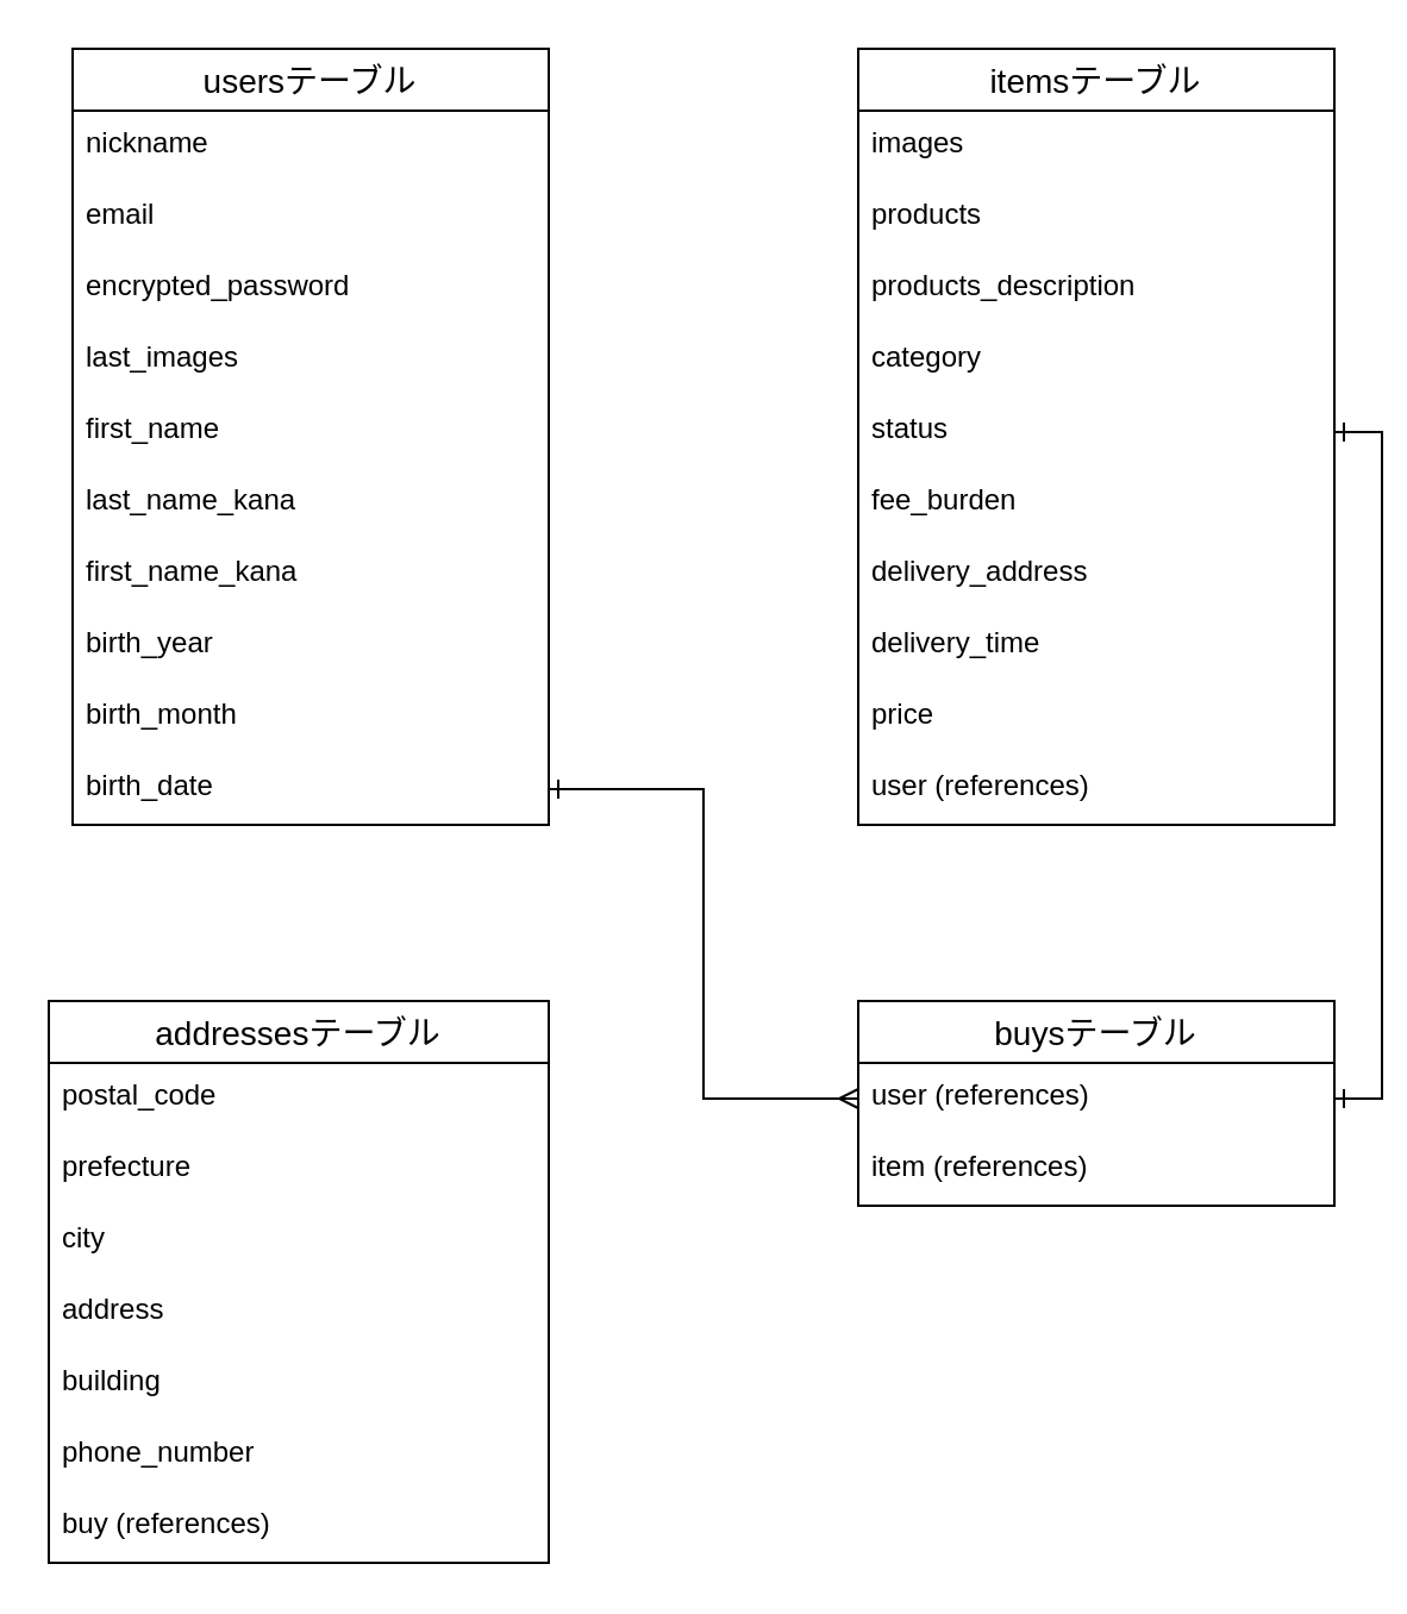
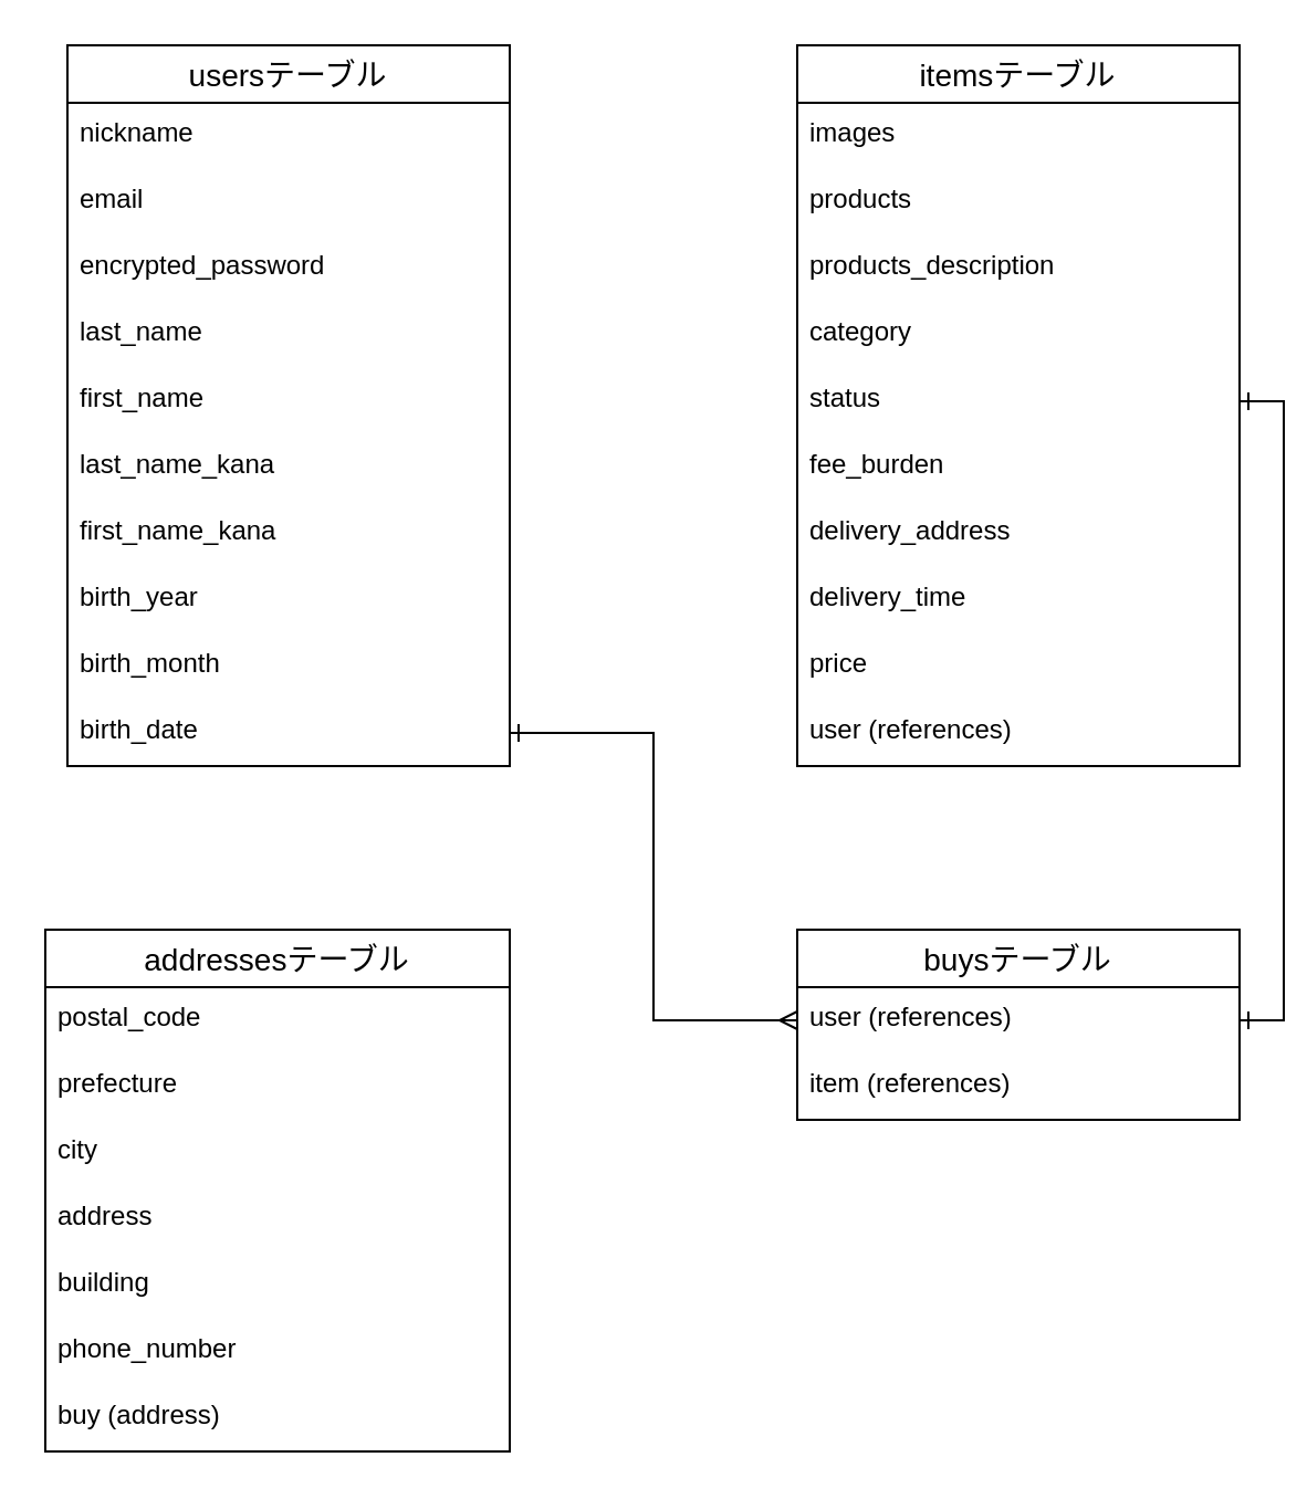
  <mxCell id="0" />
  <mxCell id="1" parent="0" />
  <mxCell id="2" value="usersテーブル" style="swimlane;fontStyle=0;childLayout=stackLayout;horizontal=1;startSize=26;horizontalStack=0;resizeParent=1;resizeParentMax=0;resizeLast=0;collapsible=1;marginBottom=0;align=center;fontSize=14;" vertex="1" parent="1"><mxGeometry x="30" y="20" width="200" height="326" as="geometry" /></mxCell>
  <mxCell id="3" value="nickname" style="text;strokeColor=none;fillColor=none;spacingLeft=4;spacingRight=4;overflow=hidden;rotatable=0;points=[[0,0.5],[1,0.5]];portConstraint=eastwest;fontSize=12;" vertex="1" parent="2"><mxGeometry y="26" width="200" height="30" as="geometry" /></mxCell>
  <mxCell id="4" value="email" style="text;strokeColor=none;fillColor=none;spacingLeft=4;spacingRight=4;overflow=hidden;rotatable=0;points=[[0,0.5],[1,0.5]];portConstraint=eastwest;fontSize=12;" vertex="1" parent="2"><mxGeometry y="56" width="200" height="30" as="geometry" /></mxCell>
  <mxCell id="5" value="encrypted_password " style="text;strokeColor=none;fillColor=none;spacingLeft=4;spacingRight=4;overflow=hidden;rotatable=0;points=[[0,0.5],[1,0.5]];portConstraint=eastwest;fontSize=12;" vertex="1" parent="2"><mxGeometry y="86" width="200" height="30" as="geometry" /></mxCell>
- <mxCell id="6" value="last_images" style="text;strokeColor=none;fillColor=none;spacingLeft=4;spacingRight=4;overflow=hidden;rotatable=0;points=[[0,0.5],[1,0.5]];portConstraint=eastwest;fontSize=12;" vertex="1" parent="2"><mxGeometry y="116" width="200" height="30" as="geometry" /></mxCell>
+ <mxCell id="6" value="last_name" style="text;strokeColor=none;fillColor=none;spacingLeft=4;spacingRight=4;overflow=hidden;rotatable=0;points=[[0,0.5],[1,0.5]];portConstraint=eastwest;fontSize=12;" vertex="1" parent="2"><mxGeometry y="116" width="200" height="30" as="geometry" /></mxCell>
  <mxCell id="7" value="first_name" style="text;strokeColor=none;fillColor=none;spacingLeft=4;spacingRight=4;overflow=hidden;rotatable=0;points=[[0,0.5],[1,0.5]];portConstraint=eastwest;fontSize=12;" vertex="1" parent="2"><mxGeometry y="146" width="200" height="30" as="geometry" /></mxCell>
  <mxCell id="8" value="last_name_kana" style="text;strokeColor=none;fillColor=none;spacingLeft=4;spacingRight=4;overflow=hidden;rotatable=0;points=[[0,0.5],[1,0.5]];portConstraint=eastwest;fontSize=12;" vertex="1" parent="2"><mxGeometry y="176" width="200" height="30" as="geometry" /></mxCell>
  <mxCell id="9" value="first_name_kana" style="text;strokeColor=none;fillColor=none;spacingLeft=4;spacingRight=4;overflow=hidden;rotatable=0;points=[[0,0.5],[1,0.5]];portConstraint=eastwest;fontSize=12;" vertex="1" parent="2"><mxGeometry y="206" width="200" height="30" as="geometry" /></mxCell>
  <mxCell id="10" value="birth_year" style="text;strokeColor=none;fillColor=none;spacingLeft=4;spacingRight=4;overflow=hidden;rotatable=0;points=[[0,0.5],[1,0.5]];portConstraint=eastwest;fontSize=12;" vertex="1" parent="2"><mxGeometry y="236" width="200" height="30" as="geometry" /></mxCell>
  <mxCell id="11" value="birth_month" style="text;strokeColor=none;fillColor=none;spacingLeft=4;spacingRight=4;overflow=hidden;rotatable=0;points=[[0,0.5],[1,0.5]];portConstraint=eastwest;fontSize=12;" vertex="1" parent="2"><mxGeometry y="266" width="200" height="30" as="geometry" /></mxCell>
  <mxCell id="12" value="birth_date" style="text;strokeColor=none;fillColor=none;spacingLeft=4;spacingRight=4;overflow=hidden;rotatable=0;points=[[0,0.5],[1,0.5]];portConstraint=eastwest;fontSize=12;" vertex="1" parent="2"><mxGeometry y="296" width="200" height="30" as="geometry" /></mxCell>
  <mxCell id="13" value="itemsテーブル" style="swimlane;fontStyle=0;childLayout=stackLayout;horizontal=1;startSize=26;horizontalStack=0;resizeParent=1;resizeParentMax=0;resizeLast=0;collapsible=1;marginBottom=0;align=center;fontSize=14;" vertex="1" parent="1"><mxGeometry x="360" y="20" width="200" height="326" as="geometry" /></mxCell>
  <mxCell id="14" value="images" style="text;strokeColor=none;fillColor=none;spacingLeft=4;spacingRight=4;overflow=hidden;rotatable=0;points=[[0,0.5],[1,0.5]];portConstraint=eastwest;fontSize=12;" vertex="1" parent="13"><mxGeometry y="26" width="200" height="30" as="geometry" /></mxCell>
  <mxCell id="15" value="products" style="text;strokeColor=none;fillColor=none;spacingLeft=4;spacingRight=4;overflow=hidden;rotatable=0;points=[[0,0.5],[1,0.5]];portConstraint=eastwest;fontSize=12;" vertex="1" parent="13"><mxGeometry y="56" width="200" height="30" as="geometry" /></mxCell>
  <mxCell id="16" value="products_description" style="text;strokeColor=none;fillColor=none;spacingLeft=4;spacingRight=4;overflow=hidden;rotatable=0;points=[[0,0.5],[1,0.5]];portConstraint=eastwest;fontSize=12;" vertex="1" parent="13"><mxGeometry y="86" width="200" height="30" as="geometry" /></mxCell>
  <mxCell id="17" value="category" style="text;strokeColor=none;fillColor=none;spacingLeft=4;spacingRight=4;overflow=hidden;rotatable=0;points=[[0,0.5],[1,0.5]];portConstraint=eastwest;fontSize=12;" vertex="1" parent="13"><mxGeometry y="116" width="200" height="30" as="geometry" /></mxCell>
  <mxCell id="18" value="status" style="text;strokeColor=none;fillColor=none;spacingLeft=4;spacingRight=4;overflow=hidden;rotatable=0;points=[[0,0.5],[1,0.5]];portConstraint=eastwest;fontSize=12;" vertex="1" parent="13"><mxGeometry y="146" width="200" height="30" as="geometry" /></mxCell>
  <mxCell id="19" value="fee_burden" style="text;strokeColor=none;fillColor=none;spacingLeft=4;spacingRight=4;overflow=hidden;rotatable=0;points=[[0,0.5],[1,0.5]];portConstraint=eastwest;fontSize=12;" vertex="1" parent="13"><mxGeometry y="176" width="200" height="30" as="geometry" /></mxCell>
  <mxCell id="20" value="delivery_address" style="text;strokeColor=none;fillColor=none;spacingLeft=4;spacingRight=4;overflow=hidden;rotatable=0;points=[[0,0.5],[1,0.5]];portConstraint=eastwest;fontSize=12;" vertex="1" parent="13"><mxGeometry y="206" width="200" height="30" as="geometry" /></mxCell>
  <mxCell id="21" value="delivery_time" style="text;strokeColor=none;fillColor=none;spacingLeft=4;spacingRight=4;overflow=hidden;rotatable=0;points=[[0,0.5],[1,0.5]];portConstraint=eastwest;fontSize=12;" vertex="1" parent="13"><mxGeometry y="236" width="200" height="30" as="geometry" /></mxCell>
  <mxCell id="22" value="price" style="text;strokeColor=none;fillColor=none;spacingLeft=4;spacingRight=4;overflow=hidden;rotatable=0;points=[[0,0.5],[1,0.5]];portConstraint=eastwest;fontSize=12;" vertex="1" parent="13"><mxGeometry y="266" width="200" height="30" as="geometry" /></mxCell>
  <mxCell id="23" value="user (references)" style="text;strokeColor=none;fillColor=none;spacingLeft=4;spacingRight=4;overflow=hidden;rotatable=0;points=[[0,0.5],[1,0.5]];portConstraint=eastwest;fontSize=12;" vertex="1" parent="13"><mxGeometry y="296" width="200" height="30" as="geometry" /></mxCell>
  <mxCell id="24" value="buysテーブル" style="swimlane;fontStyle=0;childLayout=stackLayout;horizontal=1;startSize=26;horizontalStack=0;resizeParent=1;resizeParentMax=0;resizeLast=0;collapsible=1;marginBottom=0;align=center;fontSize=14;" vertex="1" parent="1"><mxGeometry x="360" y="420" width="200" height="86" as="geometry" /></mxCell>
  <mxCell id="25" value="user (references)" style="text;strokeColor=none;fillColor=none;spacingLeft=4;spacingRight=4;overflow=hidden;rotatable=0;points=[[0,0.5],[1,0.5]];portConstraint=eastwest;fontSize=12;" vertex="1" parent="24"><mxGeometry y="26" width="200" height="30" as="geometry" /></mxCell>
  <mxCell id="26" value="item (references)" style="text;strokeColor=none;fillColor=none;spacingLeft=4;spacingRight=4;overflow=hidden;rotatable=0;points=[[0,0.5],[1,0.5]];portConstraint=eastwest;fontSize=12;" vertex="1" parent="24"><mxGeometry y="56" width="200" height="30" as="geometry" /></mxCell>
  <mxCell id="27" style="edgeStyle=orthogonalEdgeStyle;rounded=0;jumpSize=6;orthogonalLoop=1;jettySize=auto;html=1;exitX=0;exitY=0.5;exitDx=0;exitDy=0;entryX=1;entryY=0.5;entryDx=0;entryDy=0;startArrow=ERmany;startFill=0;endArrow=ERone;endFill=0;sourcePerimeterSpacing=8;strokeWidth=1;" edge="1" parent="1" source="25" target="12"><mxGeometry relative="1" as="geometry" /></mxCell>
  <mxCell id="28" style="edgeStyle=orthogonalEdgeStyle;rounded=0;jumpSize=6;orthogonalLoop=1;jettySize=auto;html=1;exitX=1;exitY=0.5;exitDx=0;exitDy=0;entryX=1;entryY=0.5;entryDx=0;entryDy=0;startArrow=ERone;startFill=0;endArrow=ERone;endFill=0;sourcePerimeterSpacing=8;strokeWidth=1;" edge="1" parent="1" source="18" target="25"><mxGeometry relative="1" as="geometry" /></mxCell>
  <mxCell id="29" value="addressesテーブル" style="swimlane;fontStyle=0;childLayout=stackLayout;horizontal=1;startSize=26;horizontalStack=0;resizeParent=1;resizeParentMax=0;resizeLast=0;collapsible=1;marginBottom=0;align=center;fontSize=14;" vertex="1" parent="1"><mxGeometry x="20" y="420" width="210" height="236" as="geometry" /></mxCell>
  <mxCell id="30" value="postal_code" style="text;strokeColor=none;fillColor=none;spacingLeft=4;spacingRight=4;overflow=hidden;rotatable=0;points=[[0,0.5],[1,0.5]];portConstraint=eastwest;fontSize=12;" vertex="1" parent="29"><mxGeometry y="26" width="210" height="30" as="geometry" /></mxCell>
  <mxCell id="31" value="prefecture" style="text;strokeColor=none;fillColor=none;spacingLeft=4;spacingRight=4;overflow=hidden;rotatable=0;points=[[0,0.5],[1,0.5]];portConstraint=eastwest;fontSize=12;" vertex="1" parent="29"><mxGeometry y="56" width="210" height="30" as="geometry" /></mxCell>
  <mxCell id="32" value="city" style="text;strokeColor=none;fillColor=none;spacingLeft=4;spacingRight=4;overflow=hidden;rotatable=0;points=[[0,0.5],[1,0.5]];portConstraint=eastwest;fontSize=12;" vertex="1" parent="29"><mxGeometry y="86" width="210" height="30" as="geometry" /></mxCell>
  <mxCell id="33" value="address" style="text;strokeColor=none;fillColor=none;spacingLeft=4;spacingRight=4;overflow=hidden;rotatable=0;points=[[0,0.5],[1,0.5]];portConstraint=eastwest;fontSize=12;" vertex="1" parent="29"><mxGeometry y="116" width="210" height="30" as="geometry" /></mxCell>
  <mxCell id="34" value="building" style="text;strokeColor=none;fillColor=none;spacingLeft=4;spacingRight=4;overflow=hidden;rotatable=0;points=[[0,0.5],[1,0.5]];portConstraint=eastwest;fontSize=12;" vertex="1" parent="29"><mxGeometry y="146" width="210" height="30" as="geometry" /></mxCell>
  <mxCell id="35" value="phone_number" style="text;strokeColor=none;fillColor=none;spacingLeft=4;spacingRight=4;overflow=hidden;rotatable=0;points=[[0,0.5],[1,0.5]];portConstraint=eastwest;fontSize=12;" vertex="1" parent="29"><mxGeometry y="176" width="210" height="30" as="geometry" /></mxCell>
- <mxCell id="36" value="buy (references)" style="text;strokeColor=none;fillColor=none;spacingLeft=4;spacingRight=4;overflow=hidden;rotatable=0;points=[[0,0.5],[1,0.5]];portConstraint=eastwest;fontSize=12;" vertex="1" parent="29"><mxGeometry y="206" width="210" height="30" as="geometry" /></mxCell>
+ <mxCell id="36" value="buy (address)" style="text;strokeColor=none;fillColor=none;spacingLeft=4;spacingRight=4;overflow=hidden;rotatable=0;points=[[0,0.5],[1,0.5]];portConstraint=eastwest;fontSize=12;" vertex="1" parent="29"><mxGeometry y="206" width="210" height="30" as="geometry" /></mxCell>
